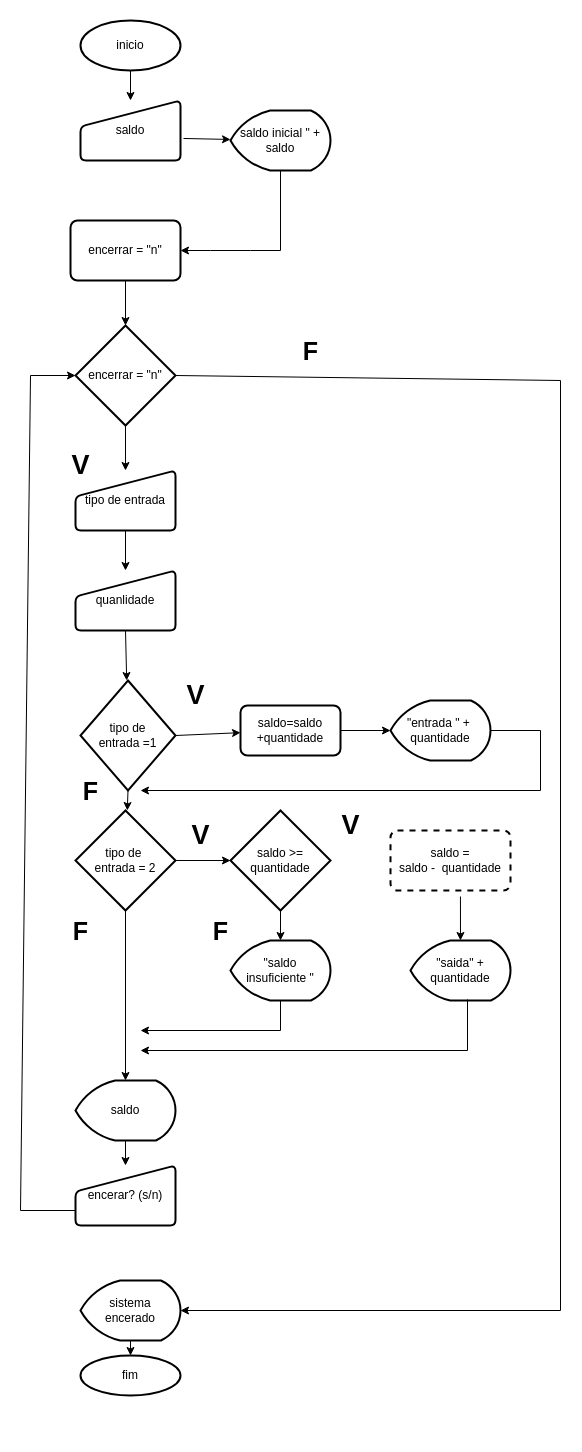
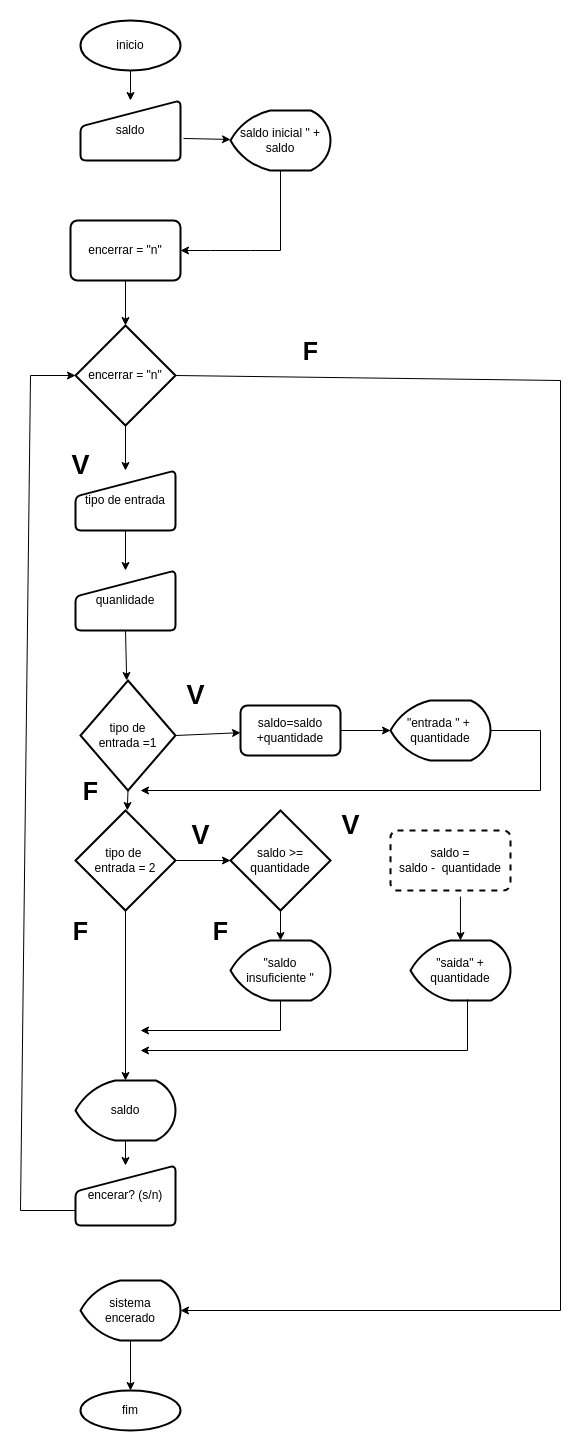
  <mxCell id="0" />
  <mxCell id="1" parent="0" />
  <mxCell id="2" value="inicio" style="strokeWidth=2;html=1;shape=mxgraph.flowchart.start_1;whiteSpace=wrap;" vertex="1" parent="1"><mxGeometry x="80" y="20" width="100" height="50" as="geometry" /></mxCell>
  <mxCell id="3" value="" style="endArrow=classic;html=1;rounded=0;exitX=0.5;exitY=1;exitDx=0;exitDy=0;exitPerimeter=0;" edge="1" parent="1" source="2" target="4"><mxGeometry width="50" height="50" relative="1" as="geometry"><mxPoint x="310" y="250" as="sourcePoint" /><mxPoint x="130" y="110" as="targetPoint" /></mxGeometry></mxCell>
  <mxCell id="4" value="saldo" style="html=1;strokeWidth=2;shape=manualInput;whiteSpace=wrap;rounded=1;size=26;arcSize=11;" vertex="1" parent="1"><mxGeometry x="80" y="100" width="100" height="60" as="geometry" /></mxCell>
  <mxCell id="5" value="" style="endArrow=classic;html=1;rounded=0;exitX=1.03;exitY=0.633;exitDx=0;exitDy=0;exitPerimeter=0;" edge="1" parent="1" source="4" target="6"><mxGeometry width="50" height="50" relative="1" as="geometry"><mxPoint x="310" y="250" as="sourcePoint" /><mxPoint x="220" y="140" as="targetPoint" /></mxGeometry></mxCell>
  <mxCell id="6" value="saldo inicial &quot; +&lt;br&gt;saldo" style="strokeWidth=2;html=1;shape=mxgraph.flowchart.display;whiteSpace=wrap;" vertex="1" parent="1"><mxGeometry x="230" y="110" width="100" height="60" as="geometry" /></mxCell>
  <mxCell id="7" value="" style="endArrow=classic;html=1;rounded=0;exitX=0.5;exitY=1;exitDx=0;exitDy=0;exitPerimeter=0;" edge="1" parent="1" source="6"><mxGeometry width="50" height="50" relative="1" as="geometry"><mxPoint x="310" y="250" as="sourcePoint" /><mxPoint x="180" y="250" as="targetPoint" /><Array as="points"><mxPoint x="280" y="250" /><mxPoint x="250" y="250" /><mxPoint x="210" y="250" /></Array></mxGeometry></mxCell>
  <mxCell id="8" value="encerrar = &quot;n&quot;" style="rounded=1;whiteSpace=wrap;html=1;absoluteArcSize=1;arcSize=14;strokeWidth=2;" vertex="1" parent="1"><mxGeometry x="70" y="220" width="110" height="60" as="geometry" /></mxCell>
  <mxCell id="9" value="" style="endArrow=classic;html=1;rounded=0;exitX=0.5;exitY=1;exitDx=0;exitDy=0;" edge="1" parent="1" source="8" target="10"><mxGeometry width="50" height="50" relative="1" as="geometry"><mxPoint x="310" y="250" as="sourcePoint" /><mxPoint x="125" y="320" as="targetPoint" /></mxGeometry></mxCell>
  <mxCell id="10" value="encerrar = &quot;n&quot;" style="strokeWidth=2;html=1;shape=mxgraph.flowchart.decision;whiteSpace=wrap;" vertex="1" parent="1"><mxGeometry x="75" y="325" width="100" height="100" as="geometry" /></mxCell>
  <mxCell id="11" value="" style="endArrow=classic;html=1;rounded=0;exitX=0.5;exitY=1;exitDx=0;exitDy=0;exitPerimeter=0;" edge="1" parent="1" source="10" target="12"><mxGeometry width="50" height="50" relative="1" as="geometry"><mxPoint x="310" y="310" as="sourcePoint" /><mxPoint x="125" y="480" as="targetPoint" /></mxGeometry></mxCell>
  <mxCell id="12" value="tipo de entrada" style="html=1;strokeWidth=2;shape=manualInput;whiteSpace=wrap;rounded=1;size=26;arcSize=11;" vertex="1" parent="1"><mxGeometry x="75" y="470" width="100" height="60" as="geometry" /></mxCell>
  <mxCell id="13" value="" style="endArrow=classic;html=1;rounded=0;exitX=0.5;exitY=1;exitDx=0;exitDy=0;" edge="1" parent="1" source="12" target="14"><mxGeometry width="50" height="50" relative="1" as="geometry"><mxPoint x="310" y="610" as="sourcePoint" /><mxPoint x="125" y="580" as="targetPoint" /></mxGeometry></mxCell>
  <mxCell id="14" value="quanlidade" style="html=1;strokeWidth=2;shape=manualInput;whiteSpace=wrap;rounded=1;size=26;arcSize=11;" vertex="1" parent="1"><mxGeometry x="75" y="570" width="100" height="60" as="geometry" /></mxCell>
  <mxCell id="15" value="" style="endArrow=classic;html=1;rounded=0;exitX=0.5;exitY=1;exitDx=0;exitDy=0;" edge="1" parent="1" source="14" target="16"><mxGeometry width="50" height="50" relative="1" as="geometry"><mxPoint x="310" y="610" as="sourcePoint" /><mxPoint x="125" y="690" as="targetPoint" /></mxGeometry></mxCell>
  <mxCell id="16" value="tipo de &lt;br&gt;entrada =1" style="strokeWidth=2;html=1;shape=mxgraph.flowchart.decision;whiteSpace=wrap;" vertex="1" parent="1"><mxGeometry x="80" y="680" width="95" height="110" as="geometry" /></mxCell>
  <mxCell id="17" value="" style="endArrow=classic;html=1;rounded=0;exitX=0.5;exitY=1;exitDx=0;exitDy=0;exitPerimeter=0;" edge="1" parent="1" source="16" target="18"><mxGeometry width="50" height="50" relative="1" as="geometry"><mxPoint x="310" y="610" as="sourcePoint" /><mxPoint x="125" y="820" as="targetPoint" /></mxGeometry></mxCell>
  <mxCell id="18" value="tipo de&amp;nbsp;&lt;br&gt;entrada = 2" style="strokeWidth=2;html=1;shape=mxgraph.flowchart.decision;whiteSpace=wrap;" vertex="1" parent="1"><mxGeometry x="75" y="810" width="100" height="100" as="geometry" /></mxCell>
  <mxCell id="19" value="" style="endArrow=classic;html=1;rounded=0;exitX=0.5;exitY=1;exitDx=0;exitDy=0;exitPerimeter=0;" edge="1" parent="1" source="18" target="20"><mxGeometry width="50" height="50" relative="1" as="geometry"><mxPoint x="310" y="940" as="sourcePoint" /><mxPoint x="125" y="1100" as="targetPoint" /></mxGeometry></mxCell>
  <mxCell id="20" value="saldo" style="strokeWidth=2;html=1;shape=mxgraph.flowchart.display;whiteSpace=wrap;" vertex="1" parent="1"><mxGeometry x="75" y="1080" width="100" height="60" as="geometry" /></mxCell>
  <mxCell id="21" value="" style="endArrow=classic;html=1;rounded=0;exitX=0.5;exitY=1;exitDx=0;exitDy=0;exitPerimeter=0;" edge="1" parent="1" source="20" target="22"><mxGeometry width="50" height="50" relative="1" as="geometry"><mxPoint x="310" y="1240" as="sourcePoint" /><mxPoint x="125" y="1170" as="targetPoint" /></mxGeometry></mxCell>
  <mxCell id="22" value="encerar? (s/n)" style="html=1;strokeWidth=2;shape=manualInput;whiteSpace=wrap;rounded=1;size=26;arcSize=11;" vertex="1" parent="1"><mxGeometry x="75" y="1165" width="100" height="60" as="geometry" /></mxCell>
  <mxCell id="23" value="" style="endArrow=classic;html=1;rounded=0;exitX=1;exitY=0.5;exitDx=0;exitDy=0;exitPerimeter=0;" edge="1" parent="1" source="16" target="24"><mxGeometry width="50" height="50" relative="1" as="geometry"><mxPoint x="310" y="640" as="sourcePoint" /><mxPoint x="220" y="730" as="targetPoint" /></mxGeometry></mxCell>
  <mxCell id="24" value="saldo=saldo&lt;br&gt;+quantidade" style="rounded=1;whiteSpace=wrap;html=1;absoluteArcSize=1;arcSize=14;strokeWidth=2;" vertex="1" parent="1"><mxGeometry x="240" y="705" width="100" height="50" as="geometry" /></mxCell>
  <mxCell id="25" value="" style="endArrow=classic;html=1;rounded=0;exitX=1;exitY=0.5;exitDx=0;exitDy=0;" edge="1" parent="1" source="24" target="26"><mxGeometry width="50" height="50" relative="1" as="geometry"><mxPoint x="310" y="640" as="sourcePoint" /><mxPoint x="390" y="730" as="targetPoint" /></mxGeometry></mxCell>
  <mxCell id="26" value="&quot;entrada &quot; +&amp;nbsp;&lt;br&gt;quantidade" style="strokeWidth=2;html=1;shape=mxgraph.flowchart.display;whiteSpace=wrap;" vertex="1" parent="1"><mxGeometry x="390" y="700" width="100" height="60" as="geometry" /></mxCell>
  <mxCell id="27" value="" style="endArrow=classic;html=1;rounded=0;exitX=1;exitY=0.5;exitDx=0;exitDy=0;exitPerimeter=0;" edge="1" parent="1" source="26"><mxGeometry width="50" height="50" relative="1" as="geometry"><mxPoint x="310" y="840" as="sourcePoint" /><mxPoint x="140" y="790" as="targetPoint" /><Array as="points"><mxPoint x="540" y="730" /><mxPoint x="540" y="790" /></Array></mxGeometry></mxCell>
  <mxCell id="28" value="" style="endArrow=classic;html=1;rounded=0;exitX=1;exitY=0.5;exitDx=0;exitDy=0;exitPerimeter=0;" edge="1" parent="1" source="18" target="29"><mxGeometry width="50" height="50" relative="1" as="geometry"><mxPoint x="310" y="840" as="sourcePoint" /><mxPoint x="240" y="860" as="targetPoint" /></mxGeometry></mxCell>
  <mxCell id="29" value="saldo &amp;gt;=&lt;br&gt;quantidade" style="strokeWidth=2;html=1;shape=mxgraph.flowchart.decision;whiteSpace=wrap;" vertex="1" parent="1"><mxGeometry x="230" y="810" width="100" height="100" as="geometry" /></mxCell>
  <mxCell id="30" value="saldo = &lt;br&gt;saldo -&amp;nbsp; quantidade" style="rounded=1;whiteSpace=wrap;html=1;absoluteArcSize=1;arcSize=14;strokeWidth=2;dashed=1;" vertex="1" parent="1"><mxGeometry x="390" y="830" width="120" height="60" as="geometry" /></mxCell>
  <mxCell id="31" value="" style="endArrow=classic;html=1;rounded=0;exitX=0.583;exitY=1.1;exitDx=0;exitDy=0;exitPerimeter=0;" edge="1" parent="1" source="30" target="32"><mxGeometry width="50" height="50" relative="1" as="geometry"><mxPoint x="310" y="840" as="sourcePoint" /><mxPoint x="460" y="950" as="targetPoint" /></mxGeometry></mxCell>
  <mxCell id="32" value="&quot;saida&quot; + quantidade" style="strokeWidth=2;html=1;shape=mxgraph.flowchart.display;whiteSpace=wrap;" vertex="1" parent="1"><mxGeometry x="410" y="940" width="100" height="60" as="geometry" /></mxCell>
  <mxCell id="33" value="" style="endArrow=classic;html=1;rounded=0;exitX=0.5;exitY=1;exitDx=0;exitDy=0;exitPerimeter=0;" edge="1" parent="1" source="29" target="34"><mxGeometry width="50" height="50" relative="1" as="geometry"><mxPoint x="310" y="840" as="sourcePoint" /><mxPoint x="280" y="950" as="targetPoint" /></mxGeometry></mxCell>
  <mxCell id="34" value="&quot;saldo &lt;br&gt;insuficiente &quot;" style="strokeWidth=2;html=1;shape=mxgraph.flowchart.display;whiteSpace=wrap;" vertex="1" parent="1"><mxGeometry x="230" y="940" width="100" height="60" as="geometry" /></mxCell>
  <mxCell id="35" value="" style="endArrow=classic;html=1;rounded=0;exitX=0.5;exitY=1;exitDx=0;exitDy=0;exitPerimeter=0;" edge="1" parent="1" source="34"><mxGeometry width="50" height="50" relative="1" as="geometry"><mxPoint x="310" y="840" as="sourcePoint" /><mxPoint x="140" y="1030" as="targetPoint" /><Array as="points"><mxPoint x="280" y="1030" /></Array></mxGeometry></mxCell>
  <mxCell id="36" value="" style="endArrow=classic;html=1;rounded=0;exitX=0.57;exitY=0.983;exitDx=0;exitDy=0;exitPerimeter=0;" edge="1" parent="1" source="32"><mxGeometry width="50" height="50" relative="1" as="geometry"><mxPoint x="310" y="840" as="sourcePoint" /><mxPoint x="140" y="1050" as="targetPoint" /><Array as="points"><mxPoint x="467" y="1050" /></Array></mxGeometry></mxCell>
  <mxCell id="37" value="sistema&lt;br&gt;encerado" style="strokeWidth=2;html=1;shape=mxgraph.flowchart.display;whiteSpace=wrap;" vertex="1" parent="1"><mxGeometry x="80" y="1280" width="100" height="60" as="geometry" /></mxCell>
  <mxCell id="38" value="" style="endArrow=classic;html=1;rounded=0;exitX=0.5;exitY=1;exitDx=0;exitDy=0;exitPerimeter=0;" edge="1" parent="1" source="37" target="39"><mxGeometry width="50" height="50" relative="1" as="geometry"><mxPoint x="310" y="1140" as="sourcePoint" /><mxPoint x="130" y="1390" as="targetPoint" /></mxGeometry></mxCell>
- <mxCell id="39" value="fim" style="strokeWidth=2;html=1;shape=mxgraph.flowchart.start_1;whiteSpace=wrap;" vertex="1" parent="1"><mxGeometry x="80" y="1355" width="100" height="40" as="geometry" /></mxCell>
+ <mxCell id="39" value="fim" style="strokeWidth=2;html=1;shape=mxgraph.flowchart.start_1;whiteSpace=wrap;" vertex="1" parent="1"><mxGeometry x="80" y="1390" width="100" height="40" as="geometry" /></mxCell>
  <mxCell id="40" value="" style="endArrow=classic;html=1;rounded=0;exitX=0;exitY=0.75;exitDx=0;exitDy=0;entryX=0;entryY=0.5;entryDx=0;entryDy=0;entryPerimeter=0;" edge="1" parent="1" source="22" target="10"><mxGeometry width="50" height="50" relative="1" as="geometry"><mxPoint x="310" y="1040" as="sourcePoint" /><mxPoint x="360" y="990" as="targetPoint" /><Array as="points"><mxPoint x="20" y="1210" /><mxPoint x="30" y="375" /></Array></mxGeometry></mxCell>
  <mxCell id="41" value="" style="endArrow=classic;html=1;rounded=0;exitX=1;exitY=0.5;exitDx=0;exitDy=0;exitPerimeter=0;entryX=1;entryY=0.5;entryDx=0;entryDy=0;entryPerimeter=0;" edge="1" parent="1" source="10" target="37"><mxGeometry width="50" height="50" relative="1" as="geometry"><mxPoint x="310" y="320" as="sourcePoint" /><mxPoint x="360" y="270" as="targetPoint" /><Array as="points"><mxPoint x="560" y="380" /><mxPoint x="560" y="1310" /></Array></mxGeometry></mxCell>
  <mxCell id="42" value="&lt;b style=&quot;&quot;&gt;&lt;font style=&quot;font-size: 27px;&quot;&gt;V&lt;/font&gt;&lt;/b&gt;" style="text;html=1;align=center;verticalAlign=middle;resizable=0;points=[];autosize=1;strokeColor=none;fillColor=none;strokeWidth=7;fontSize=17;" vertex="1" parent="1"><mxGeometry x="180" y="810" width="40" height="50" as="geometry" /></mxCell>
  <mxCell id="43" value="&lt;b style=&quot;&quot;&gt;&lt;font style=&quot;font-size: 27px;&quot;&gt;V&lt;/font&gt;&lt;/b&gt;" style="text;html=1;align=center;verticalAlign=middle;resizable=0;points=[];autosize=1;strokeColor=none;fillColor=none;strokeWidth=7;fontSize=17;" vertex="1" parent="1"><mxGeometry x="60" y="440" width="40" height="50" as="geometry" /></mxCell>
  <mxCell id="44" value="&lt;b style=&quot;&quot;&gt;&lt;font style=&quot;font-size: 27px;&quot;&gt;V&lt;/font&gt;&lt;/b&gt;" style="text;html=1;align=center;verticalAlign=middle;resizable=0;points=[];autosize=1;strokeColor=none;fillColor=none;strokeWidth=7;fontSize=17;" vertex="1" parent="1"><mxGeometry x="175" y="670" width="40" height="50" as="geometry" /></mxCell>
  <mxCell id="45" value="&lt;b style=&quot;&quot;&gt;&lt;font style=&quot;font-size: 27px;&quot;&gt;V&lt;/font&gt;&lt;/b&gt;" style="text;html=1;align=center;verticalAlign=middle;resizable=0;points=[];autosize=1;strokeColor=none;fillColor=none;strokeWidth=7;fontSize=17;" vertex="1" parent="1"><mxGeometry x="330" y="800" width="40" height="50" as="geometry" /></mxCell>
  <mxCell id="46" value="&lt;b style=&quot;font-size: 25px;&quot;&gt;F&lt;/b&gt;" style="text;html=1;align=center;verticalAlign=middle;resizable=0;points=[];autosize=1;strokeColor=none;fillColor=none;" vertex="1" parent="1"><mxGeometry x="70" y="770" width="40" height="40" as="geometry" /></mxCell>
  <mxCell id="47" value="&lt;b style=&quot;font-size: 25px;&quot;&gt;F&lt;/b&gt;" style="text;html=1;align=center;verticalAlign=middle;resizable=0;points=[];autosize=1;strokeColor=none;fillColor=none;" vertex="1" parent="1"><mxGeometry x="200" y="910" width="40" height="40" as="geometry" /></mxCell>
  <mxCell id="48" value="&lt;b style=&quot;font-size: 25px;&quot;&gt;F&lt;/b&gt;" style="text;html=1;align=center;verticalAlign=middle;resizable=0;points=[];autosize=1;strokeColor=none;fillColor=none;" vertex="1" parent="1"><mxGeometry x="60" y="910" width="40" height="40" as="geometry" /></mxCell>
  <mxCell id="49" value="&lt;b style=&quot;font-size: 25px;&quot;&gt;F&lt;/b&gt;" style="text;html=1;align=center;verticalAlign=middle;resizable=0;points=[];autosize=1;strokeColor=none;fillColor=none;" vertex="1" parent="1"><mxGeometry x="290" y="330" width="40" height="40" as="geometry" /></mxCell>
